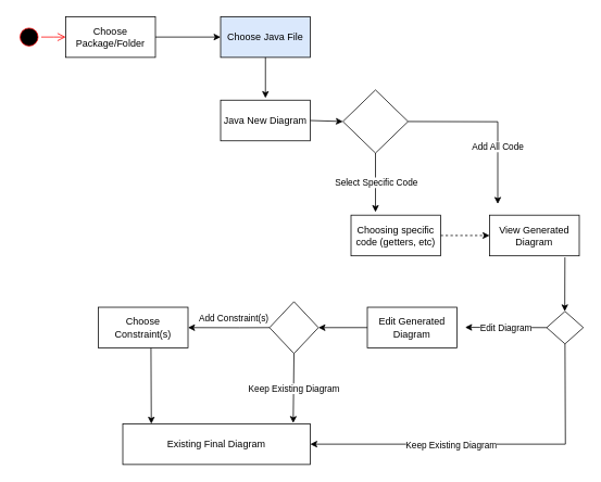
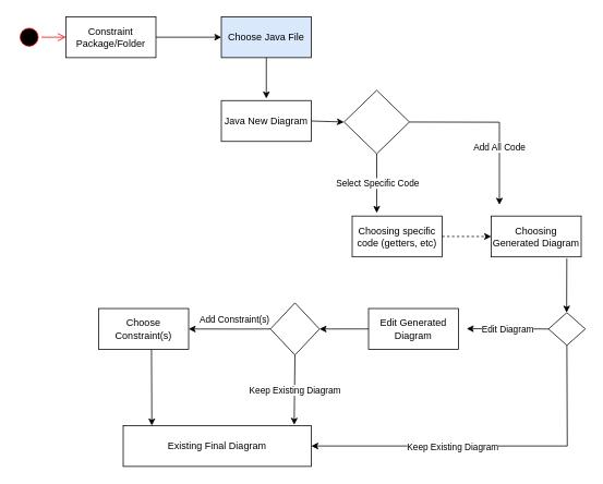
  <mxCell id="0" />
  <mxCell id="1" parent="0" />
  <mxCell id="2" value="" style="ellipse;html=1;shape=startState;fillColor=#000000;strokeColor=#ff0000;" parent="1" vertex="1"><mxGeometry x="20" y="30" width="30" height="30" as="geometry" /></mxCell>
  <mxCell id="3" value="" style="edgeStyle=orthogonalEdgeStyle;html=1;verticalAlign=bottom;endArrow=open;endSize=8;strokeColor=#ff0000;rounded=0;" parent="1" source="2" edge="1"><mxGeometry relative="1" as="geometry"><mxPoint x="80" y="45" as="targetPoint" /></mxGeometry></mxCell>
- <mxCell id="4" value="Choose Package/Folder" style="html=1;whiteSpace=wrap;" parent="1" vertex="1"><mxGeometry x="80" y="20" width="110" height="50" as="geometry" /></mxCell>
+ <mxCell id="4" value="Constraint Package/Folder" style="html=1;whiteSpace=wrap;" parent="1" vertex="1"><mxGeometry x="80" y="20" width="110" height="50" as="geometry" /></mxCell>
  <mxCell id="5" value="" style="endArrow=classic;html=1;rounded=0;exitX=1;exitY=0.5;exitDx=0;exitDy=0;" parent="1" source="4" edge="1"><mxGeometry width="50" height="50" relative="1" as="geometry"><mxPoint x="240" y="110" as="sourcePoint" /><mxPoint x="270" y="45" as="targetPoint" /></mxGeometry></mxCell>
  <mxCell id="6" value="Choose Java File" style="html=1;whiteSpace=wrap;fillColor=#dae8fc;" parent="1" vertex="1"><mxGeometry x="270" y="20" width="110" height="50" as="geometry" /></mxCell>
  <mxCell id="7" value="" style="endArrow=classic;html=1;rounded=0;exitX=0.5;exitY=1;exitDx=0;exitDy=0;" parent="1" source="6" edge="1"><mxGeometry width="50" height="50" relative="1" as="geometry"><mxPoint x="320" y="90" as="sourcePoint" /><mxPoint x="325" y="120" as="targetPoint" /></mxGeometry></mxCell>
  <mxCell id="8" value="Java New Diagram" style="html=1;whiteSpace=wrap;" parent="1" vertex="1"><mxGeometry x="270" y="122.5" width="110" height="50" as="geometry" /></mxCell>
  <mxCell id="9" value="" style="endArrow=classic;html=1;rounded=0;exitX=1;exitY=0.5;exitDx=0;exitDy=0;entryX=0;entryY=0.5;entryDx=0;entryDy=0;" parent="1" source="8" target="11" edge="1"><mxGeometry width="50" height="50" relative="1" as="geometry"><mxPoint x="410" y="140" as="sourcePoint" /><mxPoint x="420" y="145" as="targetPoint" /></mxGeometry></mxCell>
  <mxCell id="10" value="Edit Generated Diagram" style="html=1;whiteSpace=wrap;" parent="1" vertex="1"><mxGeometry x="450" y="376.87" width="110" height="50" as="geometry" /></mxCell>
  <mxCell id="11" value="" style="rhombus;whiteSpace=wrap;html=1;" parent="1" vertex="1"><mxGeometry x="420" y="110" width="80" height="77.5" as="geometry" /></mxCell>
  <mxCell id="12" value="" style="endArrow=classic;html=1;rounded=0;exitX=0.5;exitY=1;exitDx=0;exitDy=0;" parent="1" source="11" edge="1"><mxGeometry relative="1" as="geometry"><mxPoint x="460" y="90" as="sourcePoint" /><mxPoint x="460" y="260" as="targetPoint" /></mxGeometry></mxCell>
  <mxCell id="13" value="Select Specific Code" style="edgeLabel;resizable=0;html=1;align=center;verticalAlign=middle;" parent="12" connectable="0" vertex="1"><mxGeometry relative="1" as="geometry" /></mxCell>
  <mxCell id="14" value="" style="endArrow=classic;html=1;rounded=0;exitX=1;exitY=0.5;exitDx=0;exitDy=0;" parent="1" source="11" edge="1"><mxGeometry relative="1" as="geometry"><mxPoint x="484.71" y="172.5" as="sourcePoint" /><mxPoint x="610" y="250" as="targetPoint" /><Array as="points"><mxPoint x="610" y="149" /></Array></mxGeometry></mxCell>
  <mxCell id="15" value="Add All Code" style="edgeLabel;resizable=0;html=1;align=center;verticalAlign=middle;" parent="14" connectable="0" vertex="1"><mxGeometry relative="1" as="geometry"><mxPoint x="4" y="31" as="offset" /></mxGeometry></mxCell>
  <mxCell id="16" value="Choosing specific code (getters, etc)" style="html=1;whiteSpace=wrap;" parent="1" vertex="1"><mxGeometry x="430" y="263.75" width="110" height="50" as="geometry" /></mxCell>
- <mxCell id="17" value="View Generated Diagram" style="html=1;whiteSpace=wrap;" parent="1" vertex="1"><mxGeometry x="600" y="263.75" width="110" height="50" as="geometry" /></mxCell>
+ <mxCell id="17" value="Choosing Generated Diagram" style="html=1;whiteSpace=wrap;" parent="1" vertex="1"><mxGeometry x="600" y="263.75" width="110" height="50" as="geometry" /></mxCell>
  <mxCell id="18" value="" style="endArrow=classic;html=1;rounded=0;exitX=1;exitY=0.5;exitDx=0;exitDy=0;entryX=0;entryY=0.5;entryDx=0;entryDy=0;dashed=1;" parent="1" source="16" target="17" edge="1"><mxGeometry width="50" height="50" relative="1" as="geometry"><mxPoint x="545" y="300" as="sourcePoint" /><mxPoint x="585" y="301" as="targetPoint" /></mxGeometry></mxCell>
  <mxCell id="19" value="" style="rhombus;whiteSpace=wrap;html=1;" parent="1" vertex="1"><mxGeometry x="330" y="370.01" width="60" height="63.75" as="geometry" /></mxCell>
  <mxCell id="20" value="" style="endArrow=classic;html=1;rounded=0;exitX=0;exitY=0.5;exitDx=0;exitDy=0;entryX=1;entryY=0.5;entryDx=0;entryDy=0;" parent="1" source="10" target="19" edge="1"><mxGeometry width="50" height="50" relative="1" as="geometry"><mxPoint x="400" y="315.87" as="sourcePoint" /><mxPoint x="460" y="315.87" as="targetPoint" /></mxGeometry></mxCell>
  <mxCell id="21" value="" style="endArrow=classic;html=1;rounded=0;exitX=0;exitY=0.5;exitDx=0;exitDy=0;entryX=1;entryY=0.5;entryDx=0;entryDy=0;" parent="1" source="19" target="32" edge="1"><mxGeometry relative="1" as="geometry"><mxPoint x="280" y="386.87" as="sourcePoint" /><mxPoint x="240" y="402" as="targetPoint" /><Array as="points"><mxPoint x="293" y="402" /></Array></mxGeometry></mxCell>
  <mxCell id="22" value="Add Constraint(s)" style="edgeLabel;resizable=0;html=1;align=center;verticalAlign=middle;" parent="21" connectable="0" vertex="1"><mxGeometry relative="1" as="geometry"><mxPoint x="5" y="-12" as="offset" /></mxGeometry></mxCell>
  <mxCell id="23" value="" style="endArrow=classic;html=1;rounded=0;exitX=0.5;exitY=1;exitDx=0;exitDy=0;entryX=0.909;entryY=-0.018;entryDx=0;entryDy=0;entryPerimeter=0;" parent="1" source="19" target="25" edge="1"><mxGeometry relative="1" as="geometry"><mxPoint x="379.71" y="433.75" as="sourcePoint" /><mxPoint x="379.71" y="505.75" as="targetPoint" /></mxGeometry></mxCell>
  <mxCell id="24" value="Keep Existing Diagram" style="edgeLabel;resizable=0;html=1;align=center;verticalAlign=middle;" parent="23" connectable="0" vertex="1"><mxGeometry relative="1" as="geometry" /></mxCell>
  <mxCell id="25" value="Existing Final Diagram" style="html=1;whiteSpace=wrap;" parent="1" vertex="1"><mxGeometry x="150" y="520" width="230" height="50" as="geometry" /></mxCell>
  <mxCell id="26" value="" style="rhombus;whiteSpace=wrap;html=1;" parent="1" vertex="1"><mxGeometry x="670" y="381.88" width="45" height="40" as="geometry" /></mxCell>
  <mxCell id="27" value="" style="endArrow=classic;html=1;rounded=0;" parent="1" edge="1"><mxGeometry width="50" height="50" relative="1" as="geometry"><mxPoint x="692.42" y="315.63" as="sourcePoint" /><mxPoint x="692.21" y="381.88" as="targetPoint" /></mxGeometry></mxCell>
  <mxCell id="28" value="" style="endArrow=classic;html=1;rounded=0;exitX=0;exitY=0.5;exitDx=0;exitDy=0;entryX=1;entryY=0.5;entryDx=0;entryDy=0;" parent="1" source="26" edge="1"><mxGeometry width="50" height="50" relative="1" as="geometry"><mxPoint x="610" y="401.58" as="sourcePoint" /><mxPoint x="570" y="401.58" as="targetPoint" /></mxGeometry></mxCell>
  <mxCell id="29" value="Edit Diagram" style="edgeLabel;html=1;align=center;verticalAlign=middle;resizable=0;points=[];" parent="28" vertex="1" connectable="0"><mxGeometry x="0.271" relative="1" as="geometry"><mxPoint x="13" as="offset" /></mxGeometry></mxCell>
  <mxCell id="30" value="" style="endArrow=classic;html=1;rounded=0;exitX=0.5;exitY=1;exitDx=0;exitDy=0;entryX=1;entryY=0.5;entryDx=0;entryDy=0;" parent="1" source="26" target="25" edge="1"><mxGeometry width="50" height="50" relative="1" as="geometry"><mxPoint x="705" y="477.29" as="sourcePoint" /><mxPoint x="605" y="476.87" as="targetPoint" /><Array as="points"><mxPoint x="693" y="545" /></Array></mxGeometry></mxCell>
  <mxCell id="31" value="Keep Existing Diagram" style="edgeLabel;html=1;align=center;verticalAlign=middle;resizable=0;points=[];" parent="30" vertex="1" connectable="0"><mxGeometry x="0.271" relative="1" as="geometry"><mxPoint x="13" as="offset" /></mxGeometry></mxCell>
  <mxCell id="32" value="Choose Constraint(s)" style="html=1;whiteSpace=wrap;" parent="1" vertex="1"><mxGeometry x="120" y="376.87" width="110" height="50" as="geometry" /></mxCell>
  <mxCell id="33" value="" style="endArrow=classic;html=1;rounded=0;exitX=0.5;exitY=1;exitDx=0;exitDy=0;" parent="1" edge="1"><mxGeometry width="50" height="50" relative="1" as="geometry"><mxPoint x="184.58" y="426.87" as="sourcePoint" /><mxPoint x="185" y="520" as="targetPoint" /></mxGeometry></mxCell>
